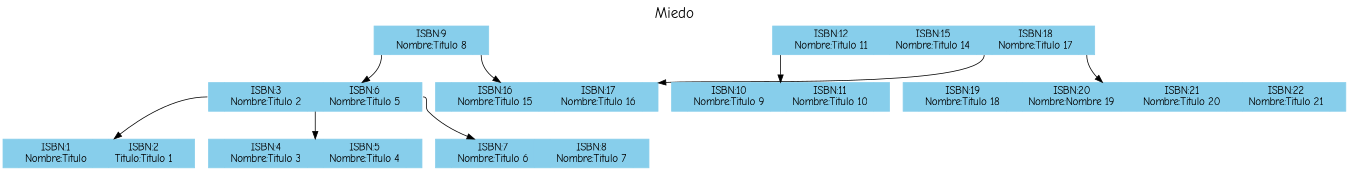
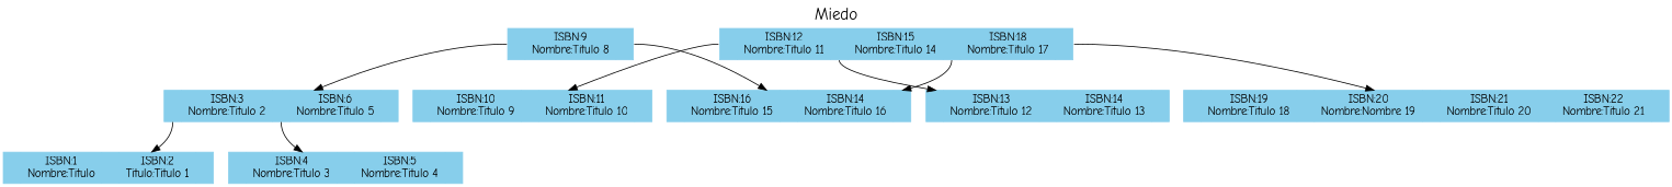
  digraph {
    compound=true
    fontname="Comic Neue"
    fontsize=20
    label=Miedo
    labelloc=t
    node [color=skyblue fontcolor=black fontname="Comic Neue" shape=record style=filled]
    edge [fontname="Comic Neue" tailport=P0]
    n1 [label="<P0>| ISBN:9\nNombre:Titulo 8|<P1>"]
    n2 [label="<P0>| ISBN:3\nNombre:Titulo 2|<P1>| ISBN:6\nNombre:Titulo 5|<P2>"]
-   n3 [label="<P0>| ISBN:16\nNombre:Titulo 15|<P1>| ISBN:17\nNombre:Titulo 16|<P2>"]
+   n3 [label="<P0>| ISBN:16\nNombre:Titulo 15|<P1>| ISBN:14\nNombre:Titulo 16|<P2>"]
    n4 [label="<P0>| ISBN:1\nNombre:Titulo|<P1>| ISBN:2\nTitulo:Titulo 1|<P2>"]
    n5 [label="<P0>| ISBN:4\nNombre:Titulo 3 |<P1>| ISBN:5\nNombre:Titulo 4|<P2>"]
-   n6 [label="<P0>| ISBN:7\nNombre:Titulo 6|<P1>| ISBN:8\nNombre:Titulo 7|<P2>"]
    n7 [label="<P0>| ISBN:12\nNombre:Titulo 11|<P1>| ISBN:15\nNombre:Titulo 14|<P2>| ISBN:18\nNombre:Titulo 17|<P3>"]
    n8 [label="<P0>| ISBN:10\nNombre:Titulo 9|<P1>| ISBN:11\nNombre:Titulo 10|<P2>"]
+   n9 [label="<P0>| ISBN:13\nNombre:Titulo 12|<P1>| ISBN:14\nNombre:Titulo 13|<P2>"]
    n10 [label="<P0>| ISBN:19\nNombre:Titulo 18|<P1>| ISBN:20\nNombre:Nombre 19|<P2>| ISBN:21\nNombre:Titulo 20|<P3>| ISBN:22\nNombre:Titulo 21|<P4>"]
    n1 -> n2
    n1 -> n3 [tailport=P1]
    n2 -> n4
    n2 -> n5 [tailport=P1]
-   n2 -> n6 [tailport=P2]
    n7 -> n3 [tailport=P2]
    n7 -> n8
+   n7 -> n9 [tailport=P1]
    n7 -> n10 [tailport=P3]
  }
